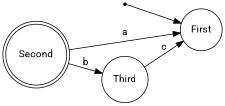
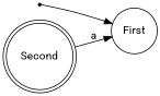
  digraph {
    fontname=Roboto
    rankdir=LR
    node [fontname=Roboto shape=circle]
    edge [fontname=Roboto]
    x [shape=point]
    First
    Second [shape=doublecircle]
-   Third
    x -> First
    Second -> First [label=a]
-   Second -> Third [label=b]
-   Third -> First [label=c]
  }
